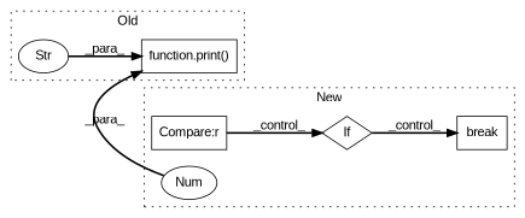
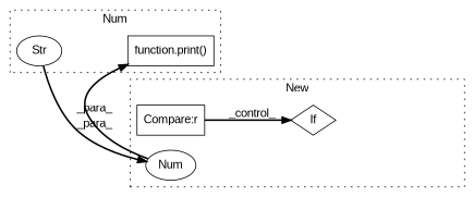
  digraph {
    fontname="Liberation Sans"
    rankdir=LR
    node [fontname="Liberation Sans" shape=box]
    edge [fontname="Liberation Sans" style=bold]
    n1 [a=75 l="6,1" label="function.print()" s="2074,2106"]
    n2 [a=66 l=26 label=Str s=2080 shape=ellipse]
-   n3 [a=94 l=5 label=break s=3565]
    n4 [a=96 l=3 label=If s=3524 shape=diamond]
    n5 [a=40 l=12 label="Compare:r" s=3527]
    n6 [a=76 l=2 label=Num s=3537 shape=ellipse]
    subgraph cluster_1 {
-     label=Old
+     label=Num
      style=dotted
      n1
      n2
    }
    subgraph cluster_2 {
      label=New
      style=dotted
-     n3
      n4
      n5
      n6
    }
-   n2 -> n1 [label=_para_]
-   n4 -> n3 [label=_control_]
+   n2 -> n6 [label=_para_]
    n5 -> n4 [label=_control_]
    n6 -> n1 [label=_para_]
  }
